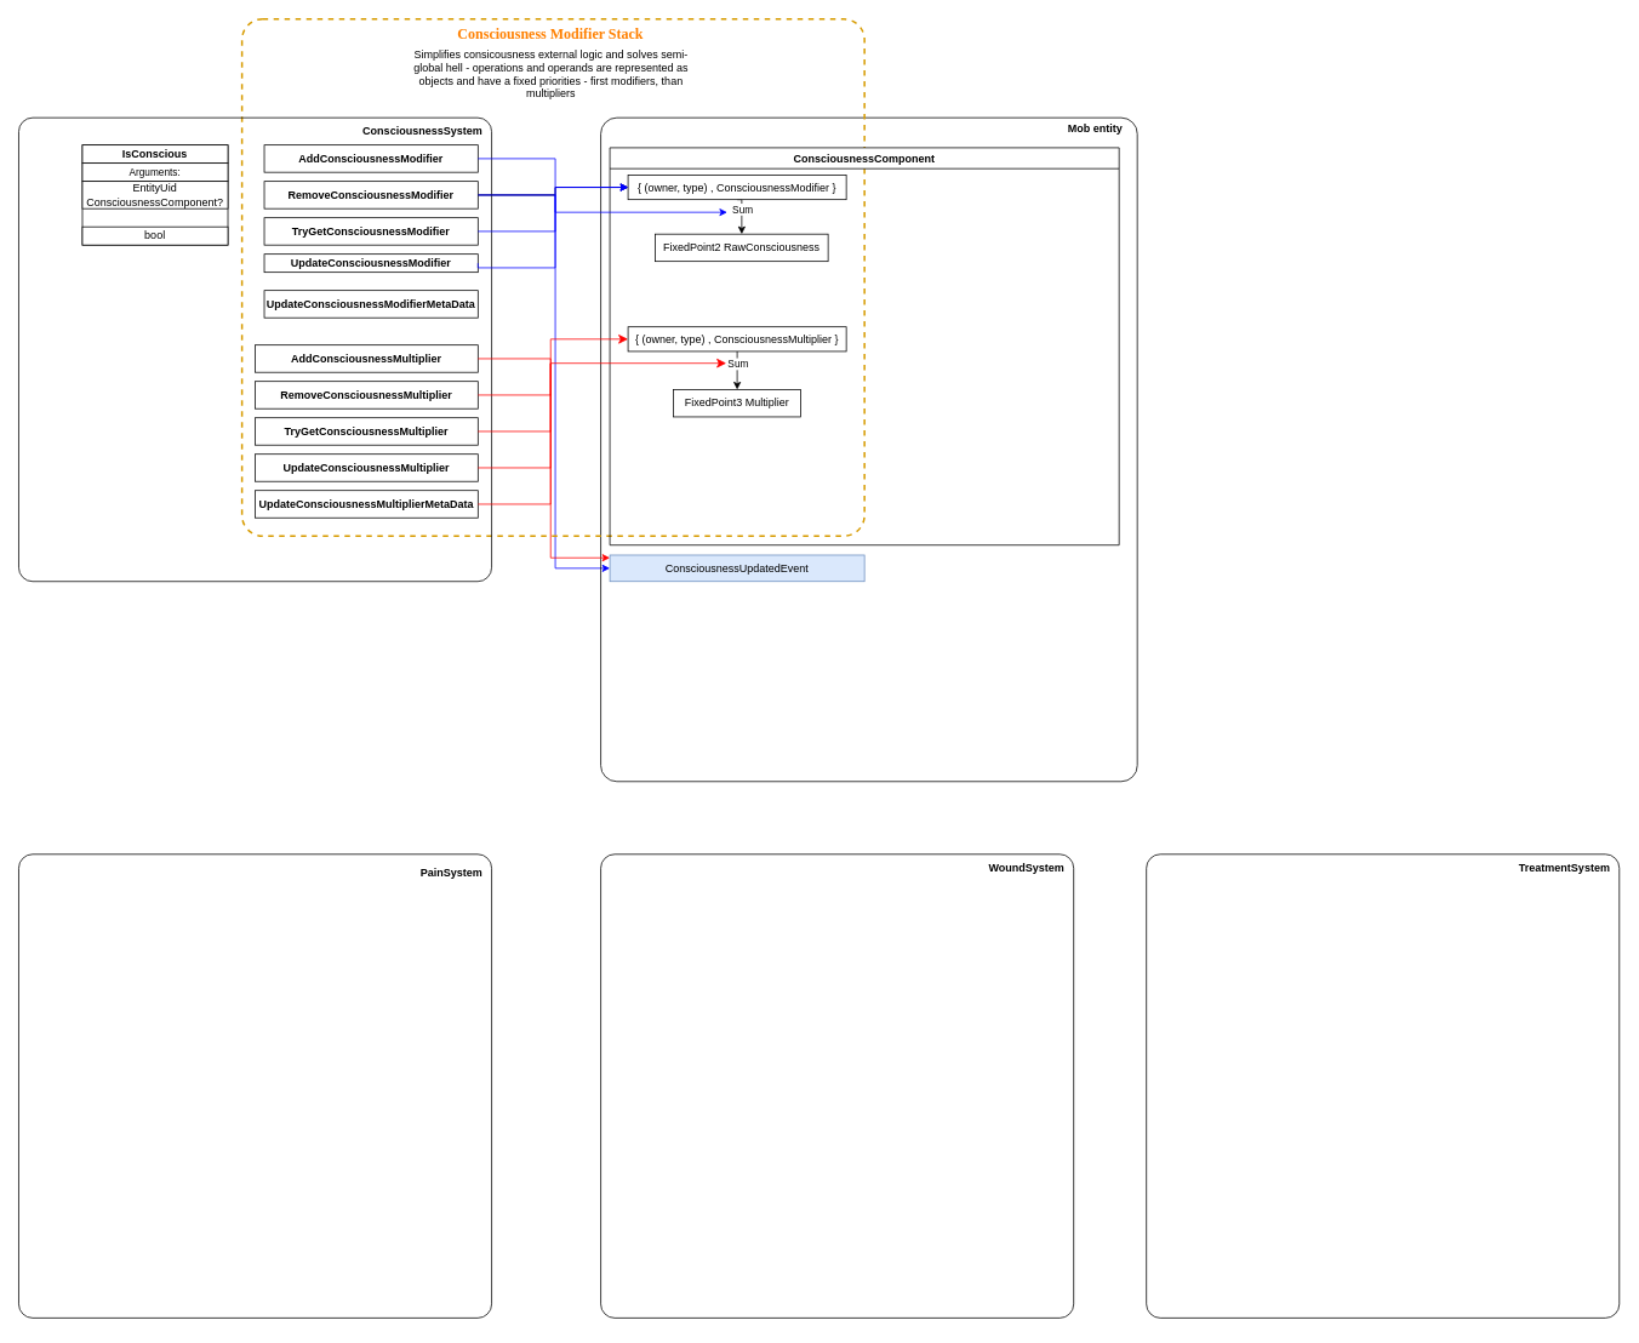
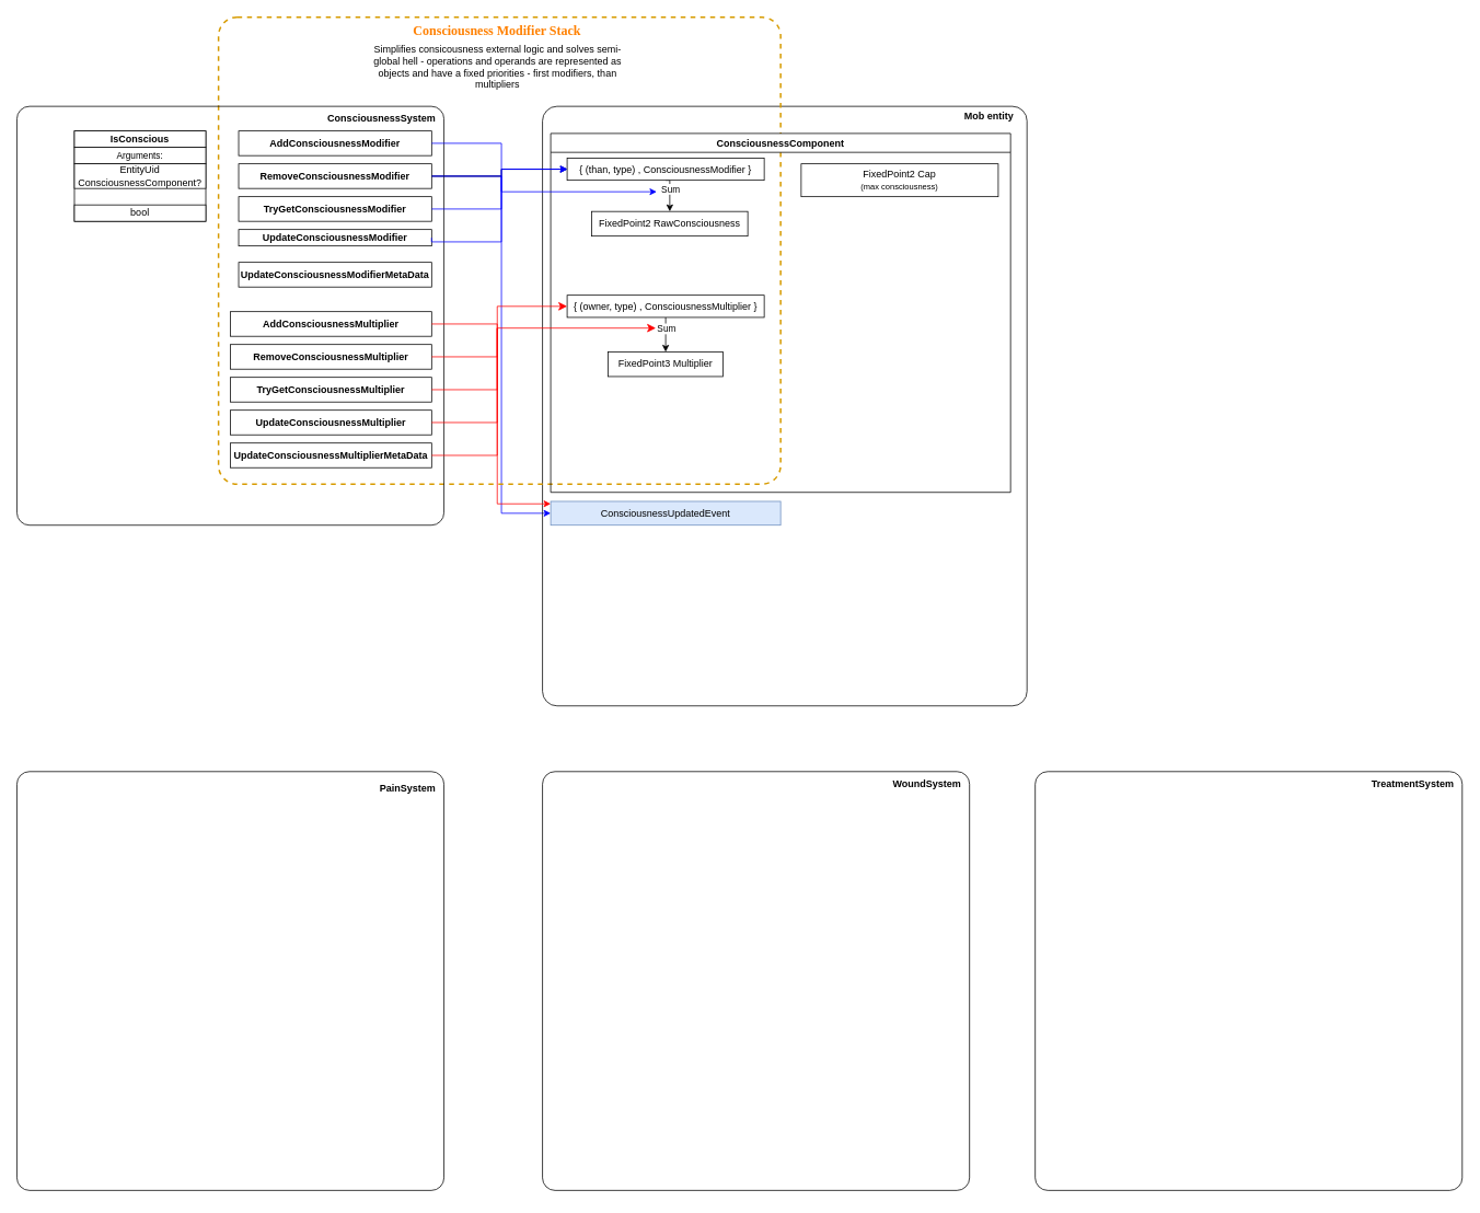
  <mxCell id="0" />
  <mxCell id="1" parent="0" />
  <mxCell id="2" style="edgeStyle=orthogonalEdgeStyle;rounded=0;orthogonalLoop=1;jettySize=auto;html=1;exitX=1;exitY=0.5;exitDx=0;exitDy=0;entryX=0;entryY=0.5;entryDx=0;entryDy=0;strokeColor=#0000FF;" edge="1" parent="1" source="11" target="59"><mxGeometry relative="1" as="geometry"><Array as="points"><mxPoint x="610" y="214" /><mxPoint x="610" y="625" /></Array></mxGeometry></mxCell>
  <mxCell id="3" value="" style="rounded=1;whiteSpace=wrap;html=1;fillColor=none;arcSize=3;" parent="1" vertex="1"><mxGeometry x="660" y="129" width="590" height="730" as="geometry" /></mxCell>
  <mxCell id="4" value="" style="rounded=1;whiteSpace=wrap;html=1;fillColor=none;arcSize=4;dashed=1;strokeWidth=2;strokeColor=#d79b00;" vertex="1" parent="1"><mxGeometry x="265.48" y="20.5" width="684.52" height="568.5" as="geometry" /></mxCell>
  <mxCell id="5" value="Consciousness Modifier Stack" style="text;html=1;strokeColor=none;fillColor=none;align=center;verticalAlign=top;whiteSpace=wrap;rounded=0;fontStyle=1;fontSize=16;fontColor=#FF8000;labelBorderColor=none;fontFamily=Tahoma;" vertex="1" parent="1"><mxGeometry x="260" y="20.5" width="689.855" height="31.965" as="geometry" /></mxCell>
  <mxCell id="6" value="" style="group;fontStyle=1" parent="1" vertex="1" connectable="0"><mxGeometry x="20" y="129" width="520" height="510" as="geometry" /></mxCell>
  <mxCell id="7" value="" style="rounded=1;whiteSpace=wrap;html=1;fillColor=none;arcSize=3;" parent="6" vertex="1"><mxGeometry width="520" height="510" as="geometry" /></mxCell>
  <mxCell id="8" value="ConsciousnessSystem" style="text;html=1;strokeColor=none;fillColor=none;align=right;verticalAlign=middle;whiteSpace=wrap;rounded=0;fontStyle=1" parent="6" vertex="1"><mxGeometry x="452" width="60" height="30" as="geometry" /></mxCell>
  <mxCell id="9" value="&lt;b&gt;AddConsciousnessModifier&lt;/b&gt;" style="rounded=0;whiteSpace=wrap;html=1;" vertex="1" parent="6"><mxGeometry x="270" y="30" width="235" height="30" as="geometry" /></mxCell>
  <mxCell id="10" value="&lt;b&gt;TryGetConsciousnessModifier&lt;/b&gt;" style="rounded=0;whiteSpace=wrap;html=1;" vertex="1" parent="6"><mxGeometry x="270" y="110" width="235" height="30" as="geometry" /></mxCell>
  <mxCell id="11" value="&lt;b&gt;RemoveConsciousnessModifier&lt;/b&gt;" style="rounded=0;whiteSpace=wrap;html=1;" vertex="1" parent="6"><mxGeometry x="270" y="70" width="235" height="30" as="geometry" /></mxCell>
  <mxCell id="12" value="&lt;b&gt;UpdateConsciousnessModifier&lt;/b&gt;" style="rounded=0;whiteSpace=wrap;html=1;" vertex="1" parent="6"><mxGeometry x="270" y="150" width="235" height="20" as="geometry" /></mxCell>
  <mxCell id="13" value="&lt;b&gt;UpdateConsciousnessModifierMetaData&lt;/b&gt;" style="rounded=0;whiteSpace=wrap;html=1;" vertex="1" parent="6"><mxGeometry x="270" y="190" width="235" height="30" as="geometry" /></mxCell>
  <mxCell id="14" value="" style="group" parent="6" vertex="1" connectable="0"><mxGeometry x="70" y="30" width="160" height="110" as="geometry" /></mxCell>
  <mxCell id="15" value="" style="rounded=0;whiteSpace=wrap;html=1;" parent="14" vertex="1"><mxGeometry width="160" height="110" as="geometry" /></mxCell>
  <mxCell id="16" value="IsConscious" style="rounded=0;whiteSpace=wrap;html=1;fontStyle=1;container=0;" parent="14" vertex="1"><mxGeometry width="160" height="20" as="geometry" /></mxCell>
  <mxCell id="17" value="Arguments:" style="rounded=0;whiteSpace=wrap;html=1;fontSize=11;" parent="14" vertex="1"><mxGeometry y="20" width="160" height="20" as="geometry" /></mxCell>
  <mxCell id="18" value="bool" style="rounded=0;whiteSpace=wrap;html=1;" parent="14" vertex="1"><mxGeometry y="90" width="160" height="20" as="geometry" /></mxCell>
  <mxCell id="19" value="EntityUid&lt;br&gt;ConsciousnessComponent?" style="rounded=0;whiteSpace=wrap;html=1;" parent="14" vertex="1"><mxGeometry y="40" width="160" height="30" as="geometry" /></mxCell>
  <mxCell id="20" value="&lt;b&gt;AddConsciousnessMultiplier&lt;/b&gt;" style="rounded=0;whiteSpace=wrap;html=1;" vertex="1" parent="6"><mxGeometry x="260" y="250" width="245" height="30" as="geometry" /></mxCell>
  <mxCell id="21" value="&lt;b&gt;TryGetConsciousnessMultiplier&lt;/b&gt;" style="rounded=0;whiteSpace=wrap;html=1;" vertex="1" parent="6"><mxGeometry x="260" y="330" width="245" height="30" as="geometry" /></mxCell>
  <mxCell id="22" value="&lt;b&gt;RemoveConsciousnessMultiplier&lt;/b&gt;" style="rounded=0;whiteSpace=wrap;html=1;" vertex="1" parent="6"><mxGeometry x="260" y="290" width="245" height="30" as="geometry" /></mxCell>
  <mxCell id="23" value="&lt;b&gt;UpdateConsciousnessMultiplier&lt;/b&gt;" style="rounded=0;whiteSpace=wrap;html=1;" vertex="1" parent="6"><mxGeometry x="260" y="370" width="245" height="30" as="geometry" /></mxCell>
  <mxCell id="24" value="&lt;b&gt;UpdateConsciousnessMultiplierMetaData&lt;/b&gt;" style="rounded=0;whiteSpace=wrap;html=1;" vertex="1" parent="6"><mxGeometry x="260" y="410" width="245" height="30" as="geometry" /></mxCell>
  <mxCell id="25" value="ConsciousnessComponent" style="swimlane;whiteSpace=wrap;html=1;" parent="1" vertex="1"><mxGeometry x="670" y="162" width="560" height="437" as="geometry"><mxRectangle x="740" y="173" width="140" height="30" as="alternateBounds" /></mxGeometry></mxCell>
  <mxCell id="26" value="" style="group" parent="1" vertex="1" connectable="0"><mxGeometry x="20" y="945" width="520" height="510" as="geometry" /></mxCell>
  <mxCell id="27" value="" style="rounded=1;whiteSpace=wrap;html=1;fillColor=none;arcSize=3;" parent="26" vertex="1"><mxGeometry y="-6" width="520" height="510" as="geometry" /></mxCell>
  <mxCell id="28" value="PainSystem" style="text;html=1;strokeColor=none;fillColor=none;align=right;verticalAlign=middle;whiteSpace=wrap;rounded=0;fontStyle=1" parent="26" vertex="1"><mxGeometry x="452" width="60" height="30" as="geometry" /></mxCell>
  <mxCell id="29" value="" style="group" parent="1" vertex="1" connectable="0"><mxGeometry x="660" y="939" width="520" height="510" as="geometry" /></mxCell>
  <mxCell id="30" value="" style="rounded=1;whiteSpace=wrap;html=1;fillColor=none;arcSize=3;" parent="29" vertex="1"><mxGeometry width="520" height="510" as="geometry" /></mxCell>
  <mxCell id="31" value="WoundSystem" style="text;html=1;strokeColor=none;fillColor=none;align=right;verticalAlign=middle;whiteSpace=wrap;rounded=0;fontStyle=1" parent="29" vertex="1"><mxGeometry x="452" width="60" height="30" as="geometry" /></mxCell>
  <mxCell id="32" value="" style="group" parent="1" vertex="1" connectable="0"><mxGeometry x="1260" y="939" width="520" height="510" as="geometry" /></mxCell>
  <mxCell id="33" value="" style="rounded=1;whiteSpace=wrap;html=1;fillColor=none;arcSize=3;" parent="32" vertex="1"><mxGeometry width="520" height="510" as="geometry" /></mxCell>
  <mxCell id="34" value="TreatmentSystem" style="text;html=1;strokeColor=none;fillColor=none;align=right;verticalAlign=middle;whiteSpace=wrap;rounded=0;fontStyle=1" parent="32" vertex="1"><mxGeometry x="452" width="60" height="30" as="geometry" /></mxCell>
  <mxCell id="35" style="edgeStyle=orthogonalEdgeStyle;rounded=0;orthogonalLoop=1;jettySize=auto;html=1;exitX=0.5;exitY=1;exitDx=0;exitDy=0;entryX=0.5;entryY=0;entryDx=0;entryDy=0;" edge="1" parent="1" source="37" target="41"><mxGeometry relative="1" as="geometry" /></mxCell>
  <mxCell id="36" value="Sum" style="edgeLabel;html=1;align=center;verticalAlign=middle;resizable=0;points=[];" vertex="1" connectable="0" parent="35"><mxGeometry x="-0.289" relative="1" as="geometry"><mxPoint as="offset" /></mxGeometry></mxCell>
- <mxCell id="37" value="{ (owner, type) , ConsciousnessModifier }" style="rounded=0;whiteSpace=wrap;html=1;" vertex="1" parent="1"><mxGeometry x="690" y="192" width="240" height="27" as="geometry" /></mxCell>
+ <mxCell id="37" value="{ (than, type) , ConsciousnessModifier }" style="rounded=0;whiteSpace=wrap;html=1;" vertex="1" parent="1"><mxGeometry x="690" y="192" width="240" height="27" as="geometry" /></mxCell>
  <mxCell id="38" style="edgeStyle=orthogonalEdgeStyle;rounded=0;orthogonalLoop=1;jettySize=auto;html=1;exitX=0.5;exitY=1;exitDx=0;exitDy=0;entryX=0.5;entryY=0;entryDx=0;entryDy=0;" edge="1" parent="1" source="40" target="42"><mxGeometry relative="1" as="geometry" /></mxCell>
  <mxCell id="39" value="Sum" style="edgeLabel;html=1;align=center;verticalAlign=middle;resizable=0;points=[];" vertex="1" connectable="0" parent="38"><mxGeometry x="-0.358" relative="1" as="geometry"><mxPoint as="offset" /></mxGeometry></mxCell>
  <mxCell id="40" value="{ (owner, type) , ConsciousnessMultiplier }" style="rounded=0;whiteSpace=wrap;html=1;" vertex="1" parent="1"><mxGeometry x="690" y="359" width="240" height="27" as="geometry" /></mxCell>
  <mxCell id="41" value="FixedPoint2 RawConsciousness" style="rounded=0;whiteSpace=wrap;html=1;" vertex="1" parent="1"><mxGeometry x="720" y="257" width="190" height="30" as="geometry" /></mxCell>
  <mxCell id="42" value="FixedPoint3 Multiplier" style="rounded=0;whiteSpace=wrap;html=1;" vertex="1" parent="1"><mxGeometry x="740" y="428" width="140" height="30" as="geometry" /></mxCell>
+ <mxCell id="43" value="FixedPoint2 Cap&lt;br&gt;&lt;font style=&quot;font-size: 10px;&quot;&gt;(max consciousness)&lt;/font&gt;" style="rounded=0;whiteSpace=wrap;html=1;" vertex="1" parent="1"><mxGeometry x="975" y="199" width="240" height="40" as="geometry" /></mxCell>
  <mxCell id="44" style="edgeStyle=orthogonalEdgeStyle;rounded=0;orthogonalLoop=1;jettySize=auto;html=1;exitX=1;exitY=0.5;exitDx=0;exitDy=0;entryX=0;entryY=0.5;entryDx=0;entryDy=0;strokeColor=#0000FF;" edge="1" parent="1" source="9" target="37"><mxGeometry relative="1" as="geometry"><Array as="points"><mxPoint x="610" y="174" /><mxPoint x="610" y="206" /></Array></mxGeometry></mxCell>
  <mxCell id="45" style="edgeStyle=orthogonalEdgeStyle;rounded=0;orthogonalLoop=1;jettySize=auto;html=1;exitX=1;exitY=0.5;exitDx=0;exitDy=0;entryX=0;entryY=0.5;entryDx=0;entryDy=0;" edge="1" parent="1" source="11" target="37"><mxGeometry relative="1" as="geometry"><Array as="points"><mxPoint x="610" y="214" /><mxPoint x="610" y="206" /></Array></mxGeometry></mxCell>
  <mxCell id="46" style="edgeStyle=orthogonalEdgeStyle;rounded=0;orthogonalLoop=1;jettySize=auto;html=1;exitX=1;exitY=0.5;exitDx=0;exitDy=0;entryX=0;entryY=0.5;entryDx=0;entryDy=0;strokeColor=#0000FF;" edge="1" parent="1" source="10" target="37"><mxGeometry relative="1" as="geometry"><Array as="points"><mxPoint x="610" y="254" /><mxPoint x="610" y="206" /></Array></mxGeometry></mxCell>
  <mxCell id="47" style="edgeStyle=orthogonalEdgeStyle;rounded=0;orthogonalLoop=1;jettySize=auto;html=1;exitX=1;exitY=0.5;exitDx=0;exitDy=0;entryX=0;entryY=0.5;entryDx=0;entryDy=0;strokeColor=#0000FF;" edge="1" parent="1" source="12" target="37"><mxGeometry relative="1" as="geometry"><Array as="points"><mxPoint x="610" y="294" /><mxPoint x="610" y="206" /></Array></mxGeometry></mxCell>
  <mxCell id="48" style="edgeStyle=orthogonalEdgeStyle;rounded=0;orthogonalLoop=1;jettySize=auto;html=1;exitX=1;exitY=0.5;exitDx=0;exitDy=0;strokeColor=#0000FF;" edge="1" parent="1" source="11"><mxGeometry relative="1" as="geometry"><mxPoint x="799" y="233" as="targetPoint" /><Array as="points"><mxPoint x="610" y="214" /><mxPoint x="610" y="233" /></Array></mxGeometry></mxCell>
  <mxCell id="49" style="edgeStyle=orthogonalEdgeStyle;rounded=0;orthogonalLoop=1;jettySize=auto;html=1;exitX=1;exitY=0.5;exitDx=0;exitDy=0;endArrow=none;endFill=0;strokeColor=#FF0000;" edge="1" parent="1" source="20" target="57"><mxGeometry relative="1" as="geometry"><Array as="points"><mxPoint x="605" y="394" /></Array></mxGeometry></mxCell>
  <mxCell id="50" style="edgeStyle=orthogonalEdgeStyle;rounded=0;orthogonalLoop=1;jettySize=auto;html=1;exitX=1;exitY=0.5;exitDx=0;exitDy=0;endArrow=none;endFill=0;strokeColor=#FF0000;" edge="1" parent="1" source="22" target="57"><mxGeometry relative="1" as="geometry" /></mxCell>
  <mxCell id="51" style="edgeStyle=orthogonalEdgeStyle;rounded=0;orthogonalLoop=1;jettySize=auto;html=1;exitX=1;exitY=0.5;exitDx=0;exitDy=0;endArrow=none;endFill=0;strokeColor=#FF0000;" edge="1" parent="1" source="21" target="57"><mxGeometry relative="1" as="geometry" /></mxCell>
  <mxCell id="52" style="edgeStyle=orthogonalEdgeStyle;rounded=0;orthogonalLoop=1;jettySize=auto;html=1;exitX=1;exitY=0.5;exitDx=0;exitDy=0;endArrow=none;endFill=0;strokeColor=#FF0000;" edge="1" parent="1" source="23" target="57"><mxGeometry relative="1" as="geometry" /></mxCell>
  <mxCell id="53" style="edgeStyle=orthogonalEdgeStyle;rounded=0;orthogonalLoop=1;jettySize=auto;html=1;exitX=1;exitY=0.5;exitDx=0;exitDy=0;entryX=0.583;entryY=0.387;entryDx=0;entryDy=0;entryPerimeter=0;endArrow=none;endFill=0;strokeColor=#FF0000;" edge="1" parent="1" source="24" target="57"><mxGeometry relative="1" as="geometry" /></mxCell>
  <mxCell id="54" value="" style="edgeStyle=segmentEdgeStyle;endArrow=classic;html=1;curved=0;rounded=0;endSize=8;startSize=8;entryX=0;entryY=0.5;entryDx=0;entryDy=0;strokeColor=#FF0000;" edge="1" parent="1" source="57" target="40"><mxGeometry width="50" height="50" relative="1" as="geometry"><mxPoint x="600" y="399" as="sourcePoint" /><mxPoint x="710" y="379" as="targetPoint" /><Array as="points"><mxPoint x="605" y="373" /></Array></mxGeometry></mxCell>
  <mxCell id="55" value="Simplifies consicousness external logic and solves semi-global hell - operations and operands are represented as objects and have a fixed priorities - first modifiers, than multipliers" style="text;strokeColor=none;align=center;fillColor=none;html=1;verticalAlign=middle;whiteSpace=wrap;rounded=0;" vertex="1" parent="1"><mxGeometry x="440.676" y="61.974" width="328.502" height="37.552" as="geometry" /></mxCell>
  <mxCell id="56" value="" style="edgeStyle=segmentEdgeStyle;endArrow=classic;html=1;curved=0;rounded=0;endSize=8;startSize=8;exitX=0.395;exitY=0.403;exitDx=0;exitDy=0;exitPerimeter=0;strokeColor=#FF0000;" edge="1" parent="1" source="57"><mxGeometry width="50" height="50" relative="1" as="geometry"><mxPoint x="640" y="439" as="sourcePoint" /><mxPoint x="798" y="399" as="targetPoint" /><Array as="points" /></mxGeometry></mxCell>
  <mxCell id="57" value="" style="shape=waypoint;sketch=0;fillStyle=solid;size=6;pointerEvents=1;points=[];fillColor=none;resizable=0;rotatable=0;perimeter=centerPerimeter;snapToPoint=1;opacity=0;" vertex="1" parent="1"><mxGeometry x="594.93" y="389" width="20" height="20" as="geometry" /></mxCell>
  <mxCell id="58" value="Mob entity" style="text;html=1;strokeColor=none;fillColor=none;align=right;verticalAlign=top;whiteSpace=wrap;rounded=0;fontStyle=1" parent="1" vertex="1"><mxGeometry x="1154" y="127" width="82" height="30" as="geometry" /></mxCell>
  <mxCell id="59" value="ConsciousnessUpdatedEvent" style="rounded=0;whiteSpace=wrap;html=1;fillColor=#dae8fc;strokeColor=#6c8ebf;" vertex="1" parent="1"><mxGeometry x="670" y="610" width="280" height="29" as="geometry" /></mxCell>
  <mxCell id="60" value="" style="endArrow=classic;html=1;rounded=0;edgeStyle=orthogonalEdgeStyle;strokeColor=#FF0000;" edge="1" parent="1" source="57"><mxGeometry width="50" height="50" relative="1" as="geometry"><mxPoint x="580" y="629" as="sourcePoint" /><mxPoint x="670" y="613" as="targetPoint" /><Array as="points"><mxPoint x="605" y="613" /><mxPoint x="670" y="613" /></Array></mxGeometry></mxCell>
